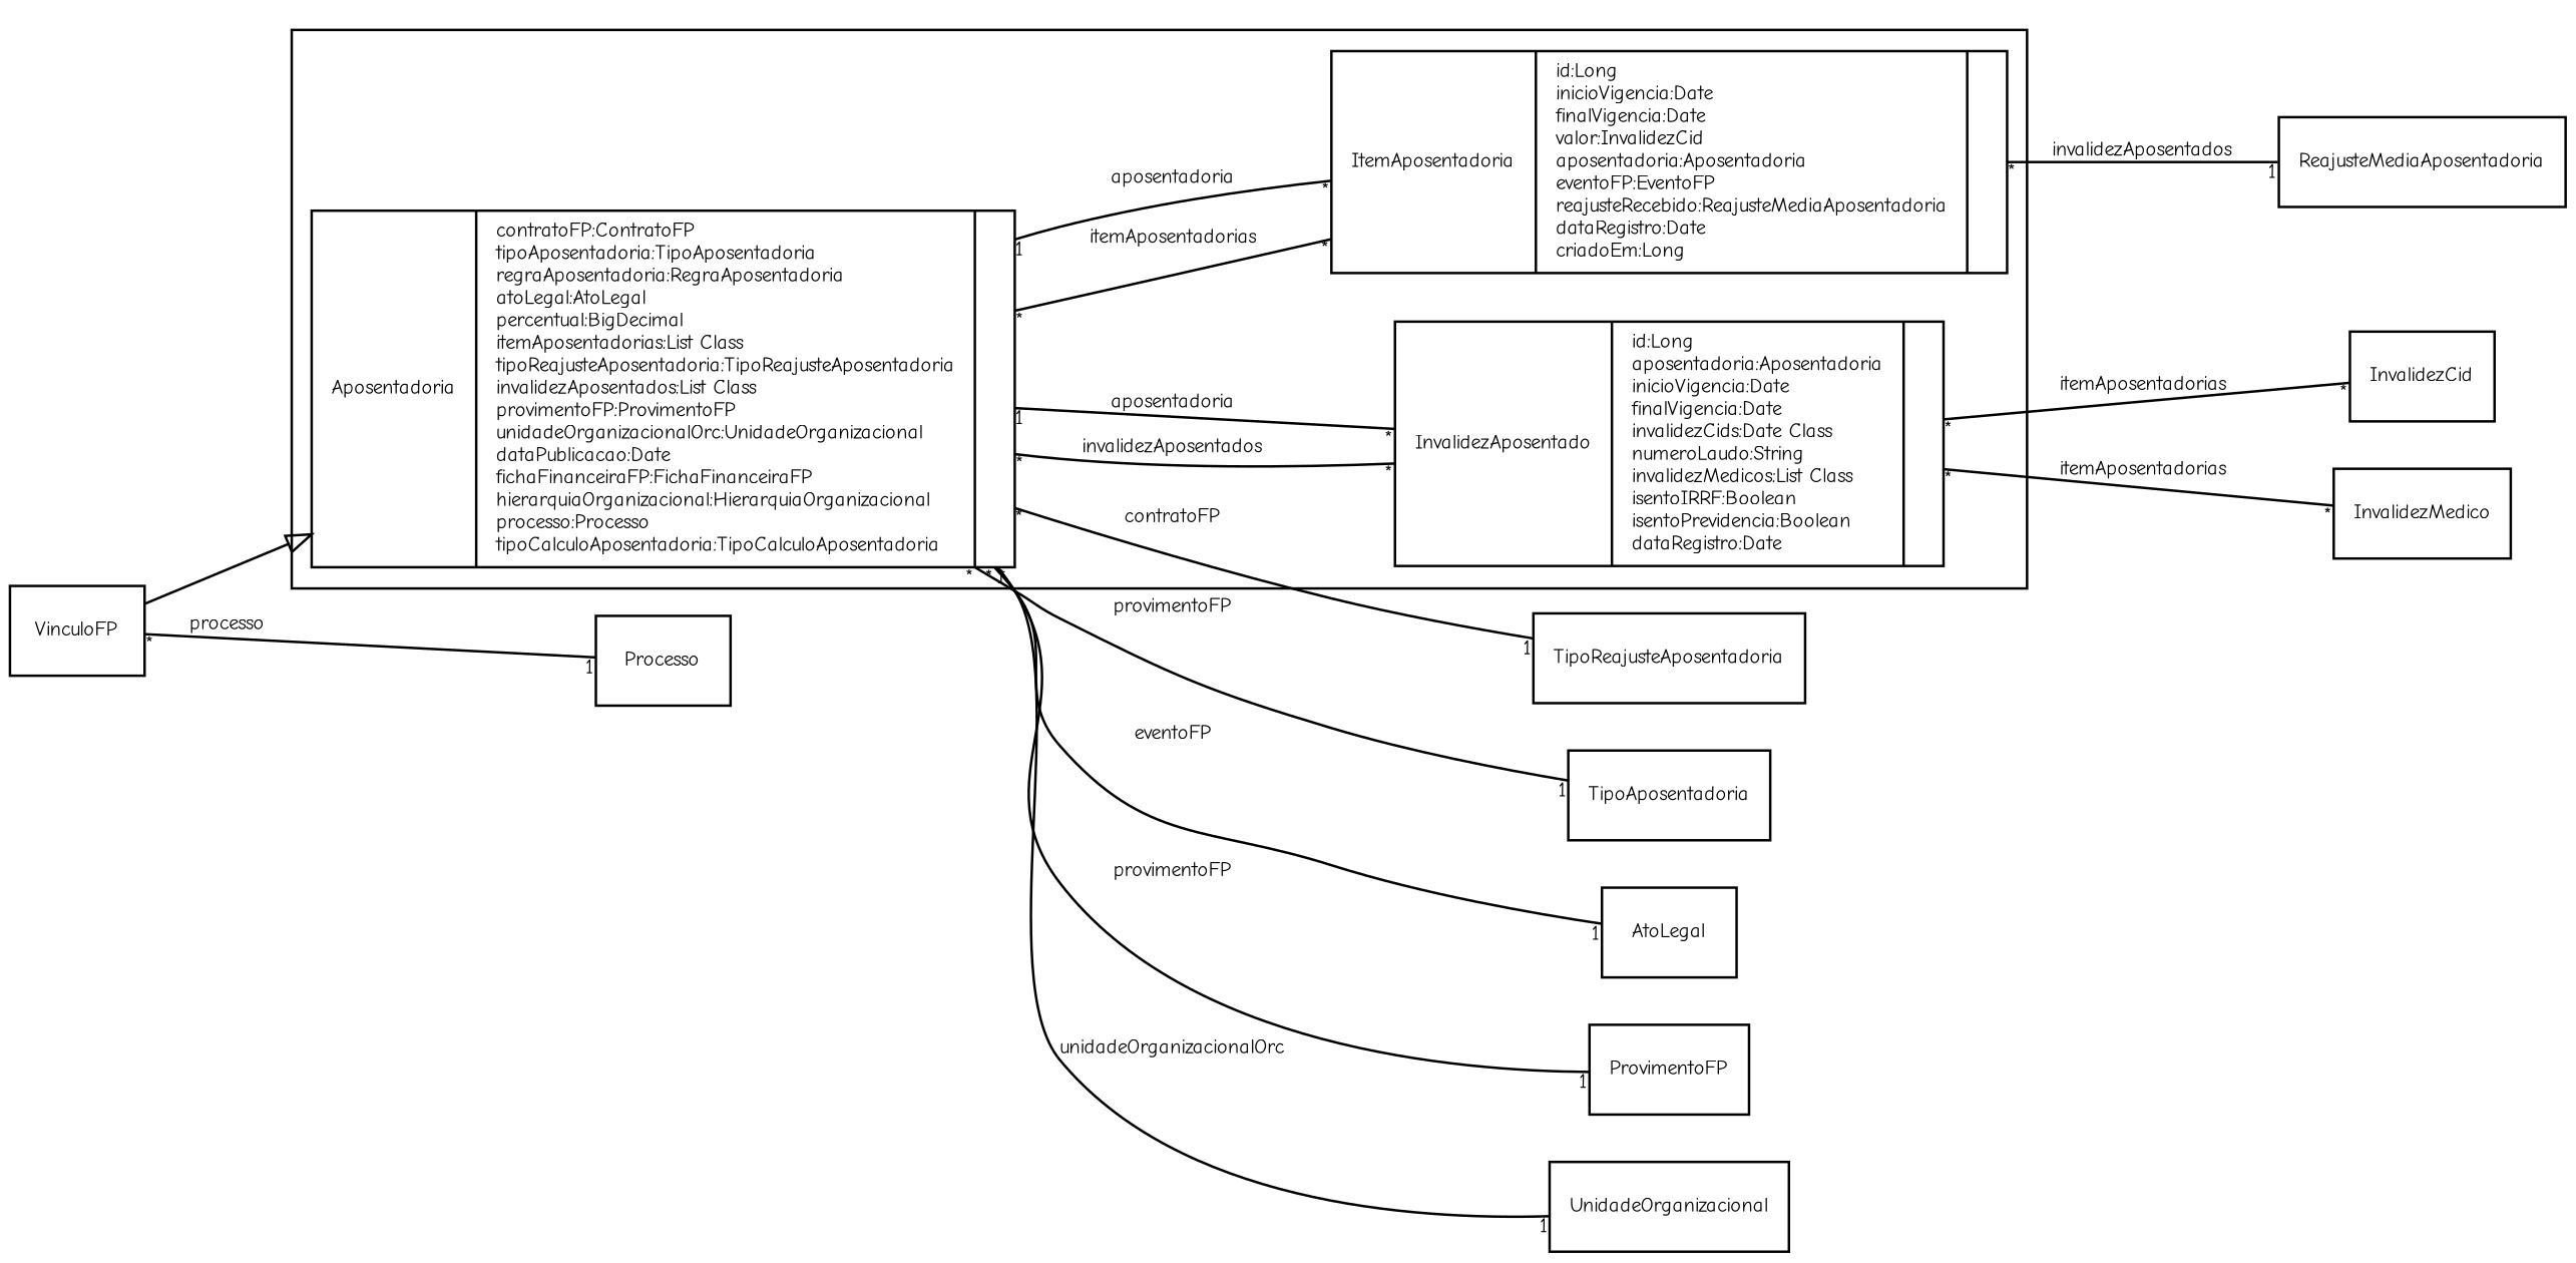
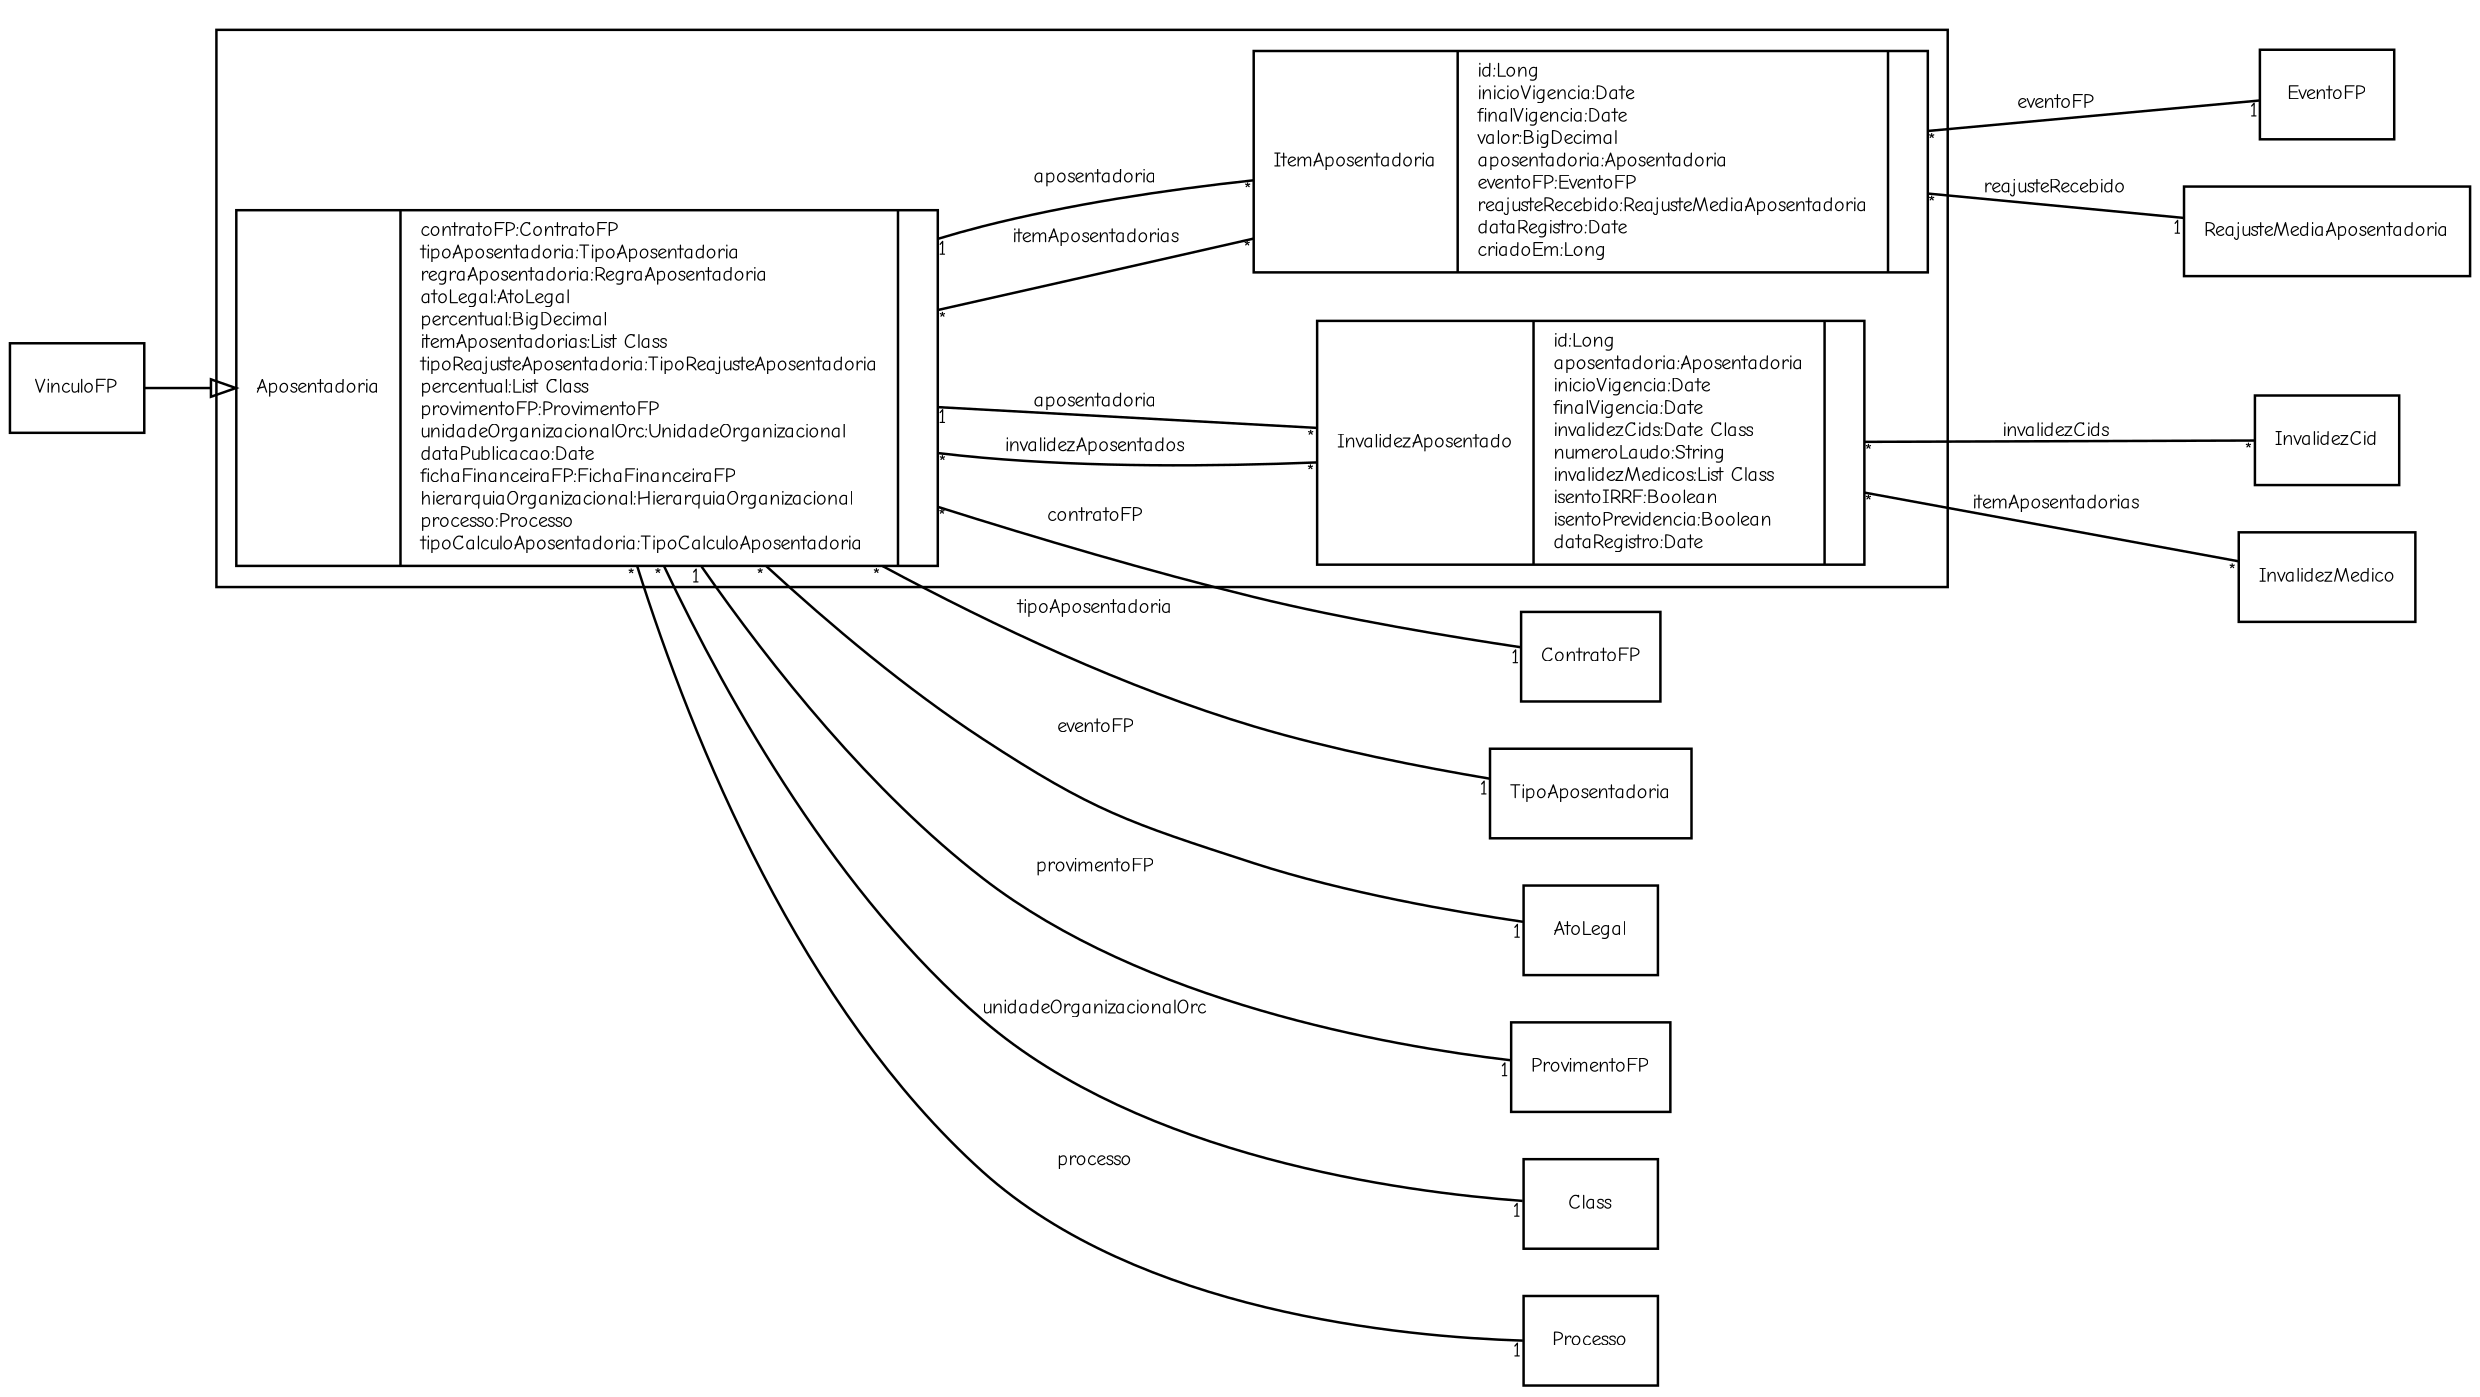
  digraph {
    fontname="Comic Neue"
    fontsize=8
    rankdir=LR
    node [fontname="Comic Neue" fontsize=8 shape=record]
    edge [arrowhead=none fontname="Comic Neue" fontsize=8 headlabel=1 taillabel="*"]
-   n1 [label="{Aposentadoria|contratoFP:ContratoFP\ltipoAposentadoria:TipoAposentadoria\lregraAposentadoria:RegraAposentadoria\latoLegal:AtoLegal\lpercentual:BigDecimal\litemAposentadorias:List Class\ltipoReajusteAposentadoria:TipoReajusteAposentadoria\linvalidezAposentados:List Class\lprovimentoFP:ProvimentoFP\lunidadeOrganizacionalOrc:UnidadeOrganizacional\ldataPublicacao:Date\lfichaFinanceiraFP:FichaFinanceiraFP\lhierarquiaOrganizacional:HierarquiaOrganizacional\lprocesso:Processo\ltipoCalculoAposentadoria:TipoCalculoAposentadoria\l|\l}"]
-   n2 [label="{ItemAposentadoria|id:Long\linicioVigencia:Date\lfinalVigencia:Date\lvalor:InvalidezCid\laposentadoria:Aposentadoria\leventoFP:EventoFP\lreajusteRecebido:ReajusteMediaAposentadoria\ldataRegistro:Date\lcriadoEm:Long\l|\l}"]
+   n1 [label="{Aposentadoria|contratoFP:ContratoFP\ltipoAposentadoria:TipoAposentadoria\lregraAposentadoria:RegraAposentadoria\latoLegal:AtoLegal\lpercentual:BigDecimal\litemAposentadorias:List Class\ltipoReajusteAposentadoria:TipoReajusteAposentadoria\lpercentual:List Class\lprovimentoFP:ProvimentoFP\lunidadeOrganizacionalOrc:UnidadeOrganizacional\ldataPublicacao:Date\lfichaFinanceiraFP:FichaFinanceiraFP\lhierarquiaOrganizacional:HierarquiaOrganizacional\lprocesso:Processo\ltipoCalculoAposentadoria:TipoCalculoAposentadoria\l|\l}"]
+   n2 [label="{ItemAposentadoria|id:Long\linicioVigencia:Date\lfinalVigencia:Date\lvalor:BigDecimal\laposentadoria:Aposentadoria\leventoFP:EventoFP\lreajusteRecebido:ReajusteMediaAposentadoria\ldataRegistro:Date\lcriadoEm:Long\l|\l}"]
    n3 [label="{InvalidezAposentado|id:Long\laposentadoria:Aposentadoria\linicioVigencia:Date\lfinalVigencia:Date\linvalidezCids:Date Class\lnumeroLaudo:String\linvalidezMedicos:List Class\lisentoIRRF:Boolean\lisentoPrevidencia:Boolean\ldataRegistro:Date\l|\l}"]
-   ContratoFP [label=TipoReajusteAposentadoria]
+   ContratoFP
    TipoAposentadoria
    AtoLegal
    ProvimentoFP
-   UnidadeOrganizacional
+   UnidadeOrganizacional [label=Class]
    Processo
+   EventoFP
    ReajusteMediaAposentadoria
    InvalidezCid
    InvalidezMedico
    VinculoFP
    subgraph cluster_1 {
      n1
      n2
      n3
    }
    n1 -> n2 [headlabel="*" label=itemAposentadorias]
    n1 -> n3 [headlabel="*" label=invalidezAposentados]
    n1 -> ContratoFP [label=contratoFP]
-   n1 -> TipoAposentadoria [label=provimentoFP]
+   n1 -> TipoAposentadoria [label=tipoAposentadoria]
    n1 -> AtoLegal [label=eventoFP]
    n1 -> ProvimentoFP [label=provimentoFP taillabel=1]
    n1 -> UnidadeOrganizacional [label=unidadeOrganizacionalOrc]
-   VinculoFP -> Processo [label=processo]
+   n1 -> Processo [label=processo]
    n2 -> n1 [label=aposentadoria]
-   n2 -> ReajusteMediaAposentadoria [label=invalidezAposentados]
+   n2 -> EventoFP [label=eventoFP]
+   n2 -> ReajusteMediaAposentadoria [label=reajusteRecebido]
    n3 -> n1 [label=aposentadoria]
-   n3 -> InvalidezCid [headlabel="*" label=itemAposentadorias]
+   n3 -> InvalidezCid [headlabel="*" label=invalidezCids]
    n3 -> InvalidezMedico [headlabel="*" label=itemAposentadorias]
    VinculoFP -> n1 [arrowhead=empty headlabel="" taillabel=""]
  }
